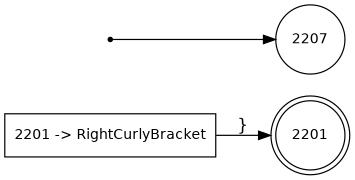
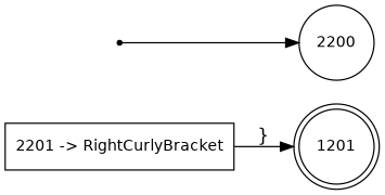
  digraph {
    fontname="DejaVu Sans"
    rankdir=LR
    node [fontname="DejaVu Sans" fontsize=12 color=black]
    edge [fontname="DejaVu Sans"]
    n1 [label="2201 -> RightCurlyBracket" shape=rectangle color=""]
-   n2 [label=2201 shape=doublecircle]
-   n3 [label=2207 shape=circle]
+   n2 [label=1201 shape=doublecircle]
+   n3 [label=2200 shape=circle]
    n4 [label=2201 shape=point]
    n1 -> n2 [label="}"]
    n4 -> n3
  }
